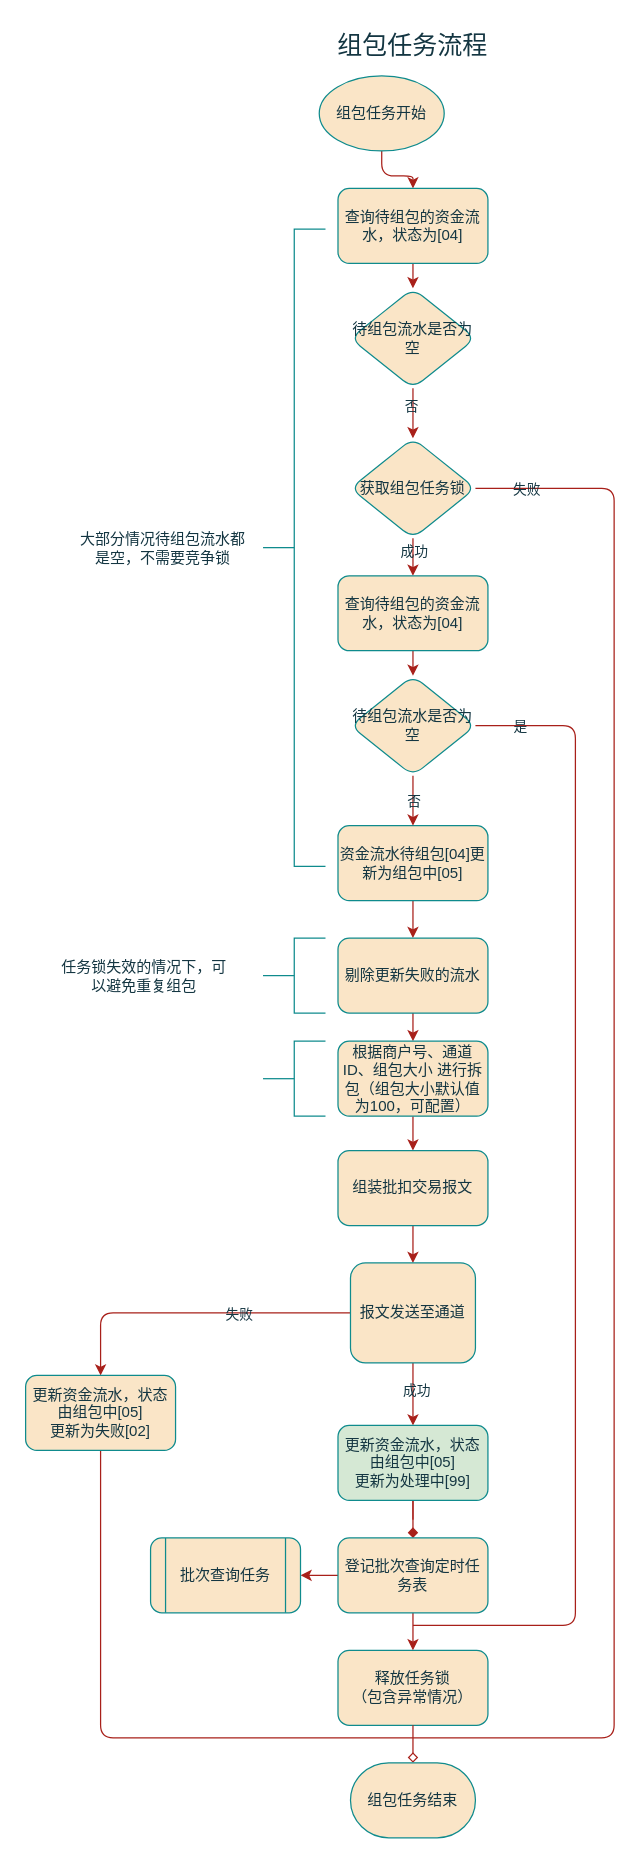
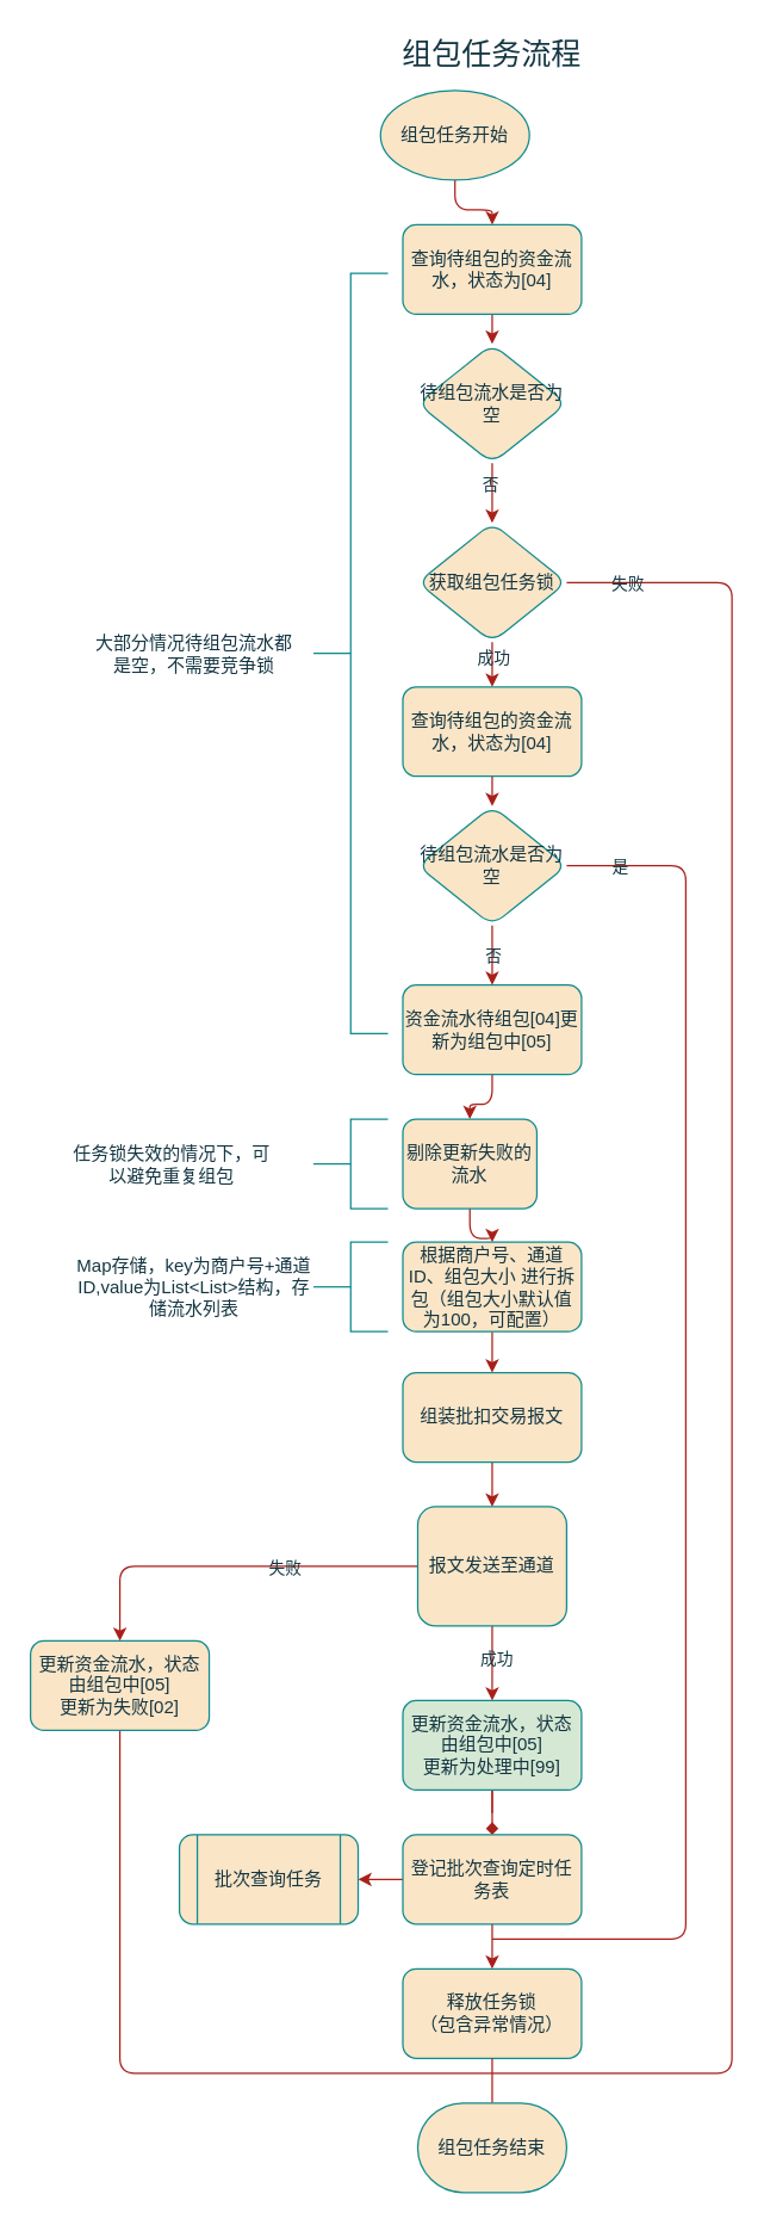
  <mxCell id="0" />
  <mxCell id="1" parent="0" />
  <mxCell id="2" value="" style="edgeStyle=orthogonalEdgeStyle;rounded=1;orthogonalLoop=1;jettySize=auto;html=1;labelBackgroundColor=none;fontColor=default;labelBorderColor=none;strokeColor=#A8201A;" edge="1" parent="1" source="3" target="10"><mxGeometry relative="1" as="geometry" /></mxCell>
  <mxCell id="3" value="组包任务开始" style="strokeWidth=1;html=1;shape=mxgraph.flowchart.start_1;whiteSpace=wrap;labelBackgroundColor=none;rounded=1;labelBorderColor=none;fillColor=#FAE5C7;strokeColor=#0F8B8D;fontColor=#143642;" vertex="1" parent="1"><mxGeometry x="255" y="60" width="100" height="60" as="geometry" /></mxCell>
  <mxCell id="4" value="" style="edgeStyle=orthogonalEdgeStyle;rounded=1;orthogonalLoop=1;jettySize=auto;html=1;labelBackgroundColor=none;fontColor=default;labelBorderColor=none;strokeColor=#A8201A;" edge="1" parent="1" source="8" target="17"><mxGeometry relative="1" as="geometry" /></mxCell>
  <mxCell id="5" value="成功" style="edgeLabel;html=1;align=center;verticalAlign=middle;resizable=0;points=[];labelBackgroundColor=none;rounded=1;labelBorderColor=none;fontColor=#143642;" vertex="1" connectable="0" parent="4"><mxGeometry x="-0.4" relative="1" as="geometry"><mxPoint y="-5" as="offset" /></mxGeometry></mxCell>
  <mxCell id="6" value="" style="edgeStyle=orthogonalEdgeStyle;rounded=1;orthogonalLoop=1;jettySize=auto;html=1;endArrow=none;endFill=0;labelBackgroundColor=none;strokeColor=#A8201A;fontColor=default;" edge="1" parent="1" source="8"><mxGeometry relative="1" as="geometry"><mxPoint x="330" y="1390" as="targetPoint" /><Array as="points"><mxPoint x="491" y="390" /></Array></mxGeometry></mxCell>
  <mxCell id="7" value="失败" style="edgeLabel;html=1;align=center;verticalAlign=middle;resizable=0;points=[];rounded=1;labelBackgroundColor=none;fontColor=#143642;" vertex="1" connectable="0" parent="6"><mxGeometry x="-0.236" relative="1" as="geometry"><mxPoint x="-71" y="-375" as="offset" /></mxGeometry></mxCell>
  <mxCell id="8" value="获取组包任务锁" style="rhombus;whiteSpace=wrap;html=1;strokeWidth=1;labelBackgroundColor=none;rounded=1;labelBorderColor=none;fillColor=#FAE5C7;strokeColor=#0F8B8D;fontColor=#143642;" vertex="1" parent="1"><mxGeometry x="280" y="350" width="100" height="80" as="geometry" /></mxCell>
  <mxCell id="9" value="" style="edgeStyle=orthogonalEdgeStyle;rounded=1;orthogonalLoop=1;jettySize=auto;html=1;labelBackgroundColor=none;fontColor=default;labelBorderColor=none;strokeColor=#A8201A;" edge="1" parent="1" source="10" target="13"><mxGeometry relative="1" as="geometry" /></mxCell>
  <mxCell id="10" value="查询待组包的资金流水，状态为[04]" style="whiteSpace=wrap;html=1;strokeWidth=1;labelBackgroundColor=none;rounded=1;labelBorderColor=none;fillColor=#FAE5C7;strokeColor=#0F8B8D;fontColor=#143642;" vertex="1" parent="1"><mxGeometry x="270" y="150" width="120" height="60" as="geometry" /></mxCell>
  <mxCell id="11" value="" style="edgeStyle=orthogonalEdgeStyle;rounded=1;orthogonalLoop=1;jettySize=auto;html=1;labelBackgroundColor=none;fontColor=default;labelBorderColor=none;strokeColor=#A8201A;" edge="1" parent="1" source="13" target="8"><mxGeometry relative="1" as="geometry" /></mxCell>
  <mxCell id="12" value="否" style="edgeLabel;html=1;align=center;verticalAlign=middle;resizable=0;points=[];labelBackgroundColor=none;rounded=1;labelBorderColor=none;fontColor=#143642;" vertex="1" connectable="0" parent="11"><mxGeometry x="-0.28" y="-2" relative="1" as="geometry"><mxPoint as="offset" /></mxGeometry></mxCell>
  <mxCell id="13" value="待组包流水是否为空" style="rhombus;whiteSpace=wrap;html=1;strokeWidth=1;labelBackgroundColor=none;rounded=1;labelBorderColor=none;fillColor=#FAE5C7;strokeColor=#0F8B8D;fontColor=#143642;" vertex="1" parent="1"><mxGeometry x="280" y="230" width="100" height="80" as="geometry" /></mxCell>
  <mxCell id="14" value="" style="edgeStyle=orthogonalEdgeStyle;rounded=1;orthogonalLoop=1;jettySize=auto;html=1;labelBackgroundColor=none;fontColor=default;labelBorderColor=none;strokeColor=#A8201A;" edge="1" parent="1" source="15" target="24"><mxGeometry relative="1" as="geometry" /></mxCell>
  <mxCell id="15" value="资金流水待组包[04]更新为组包中[05]" style="whiteSpace=wrap;html=1;strokeWidth=1;labelBackgroundColor=none;rounded=1;labelBorderColor=none;fillColor=#FAE5C7;strokeColor=#0F8B8D;fontColor=#143642;" vertex="1" parent="1"><mxGeometry x="270" y="660" width="120" height="60" as="geometry" /></mxCell>
  <mxCell id="16" value="" style="edgeStyle=orthogonalEdgeStyle;rounded=1;orthogonalLoop=1;jettySize=auto;html=1;labelBackgroundColor=none;fontColor=default;labelBorderColor=none;strokeColor=#A8201A;" edge="1" parent="1" source="17" target="22"><mxGeometry relative="1" as="geometry" /></mxCell>
  <mxCell id="17" value="查询待组包的资金流水，状态为[04]" style="whiteSpace=wrap;html=1;strokeWidth=1;labelBackgroundColor=none;rounded=1;labelBorderColor=none;fillColor=#FAE5C7;strokeColor=#0F8B8D;fontColor=#143642;" vertex="1" parent="1"><mxGeometry x="270" y="460" width="120" height="60" as="geometry" /></mxCell>
  <mxCell id="18" value="" style="edgeStyle=orthogonalEdgeStyle;rounded=1;orthogonalLoop=1;jettySize=auto;html=1;labelBackgroundColor=none;fontColor=default;labelBorderColor=none;strokeColor=#A8201A;" edge="1" parent="1" source="22" target="15"><mxGeometry relative="1" as="geometry" /></mxCell>
  <mxCell id="19" value="否" style="edgeLabel;html=1;align=center;verticalAlign=middle;resizable=0;points=[];labelBackgroundColor=none;rounded=1;labelBorderColor=none;fontColor=#143642;" vertex="1" connectable="0" parent="18"><mxGeometry x="-0.3" relative="1" as="geometry"><mxPoint y="6" as="offset" /></mxGeometry></mxCell>
  <mxCell id="20" value="" style="edgeStyle=orthogonalEdgeStyle;rounded=1;orthogonalLoop=1;jettySize=auto;html=1;endArrow=none;endFill=0;labelBackgroundColor=none;fontColor=default;labelBorderColor=none;strokeColor=#A8201A;" edge="1" parent="1" source="22"><mxGeometry relative="1" as="geometry"><mxPoint x="330" y="1300" as="targetPoint" /><Array as="points"><mxPoint x="460" y="580" /><mxPoint x="460" y="1300" /><mxPoint x="390" y="1300" /></Array></mxGeometry></mxCell>
  <mxCell id="21" value="是" style="edgeLabel;html=1;align=center;verticalAlign=middle;resizable=0;points=[];labelBackgroundColor=none;rounded=1;labelBorderColor=none;fontColor=#143642;" vertex="1" connectable="0" parent="20"><mxGeometry x="-0.924" relative="1" as="geometry"><mxPoint as="offset" /></mxGeometry></mxCell>
  <mxCell id="22" value="待组包流水是否为空" style="rhombus;whiteSpace=wrap;html=1;strokeWidth=1;labelBackgroundColor=none;rounded=1;labelBorderColor=none;fillColor=#FAE5C7;strokeColor=#0F8B8D;fontColor=#143642;" vertex="1" parent="1"><mxGeometry x="280" y="540" width="100" height="80" as="geometry" /></mxCell>
  <mxCell id="23" value="" style="edgeStyle=orthogonalEdgeStyle;rounded=1;orthogonalLoop=1;jettySize=auto;html=1;labelBackgroundColor=none;fontColor=default;labelBorderColor=none;strokeColor=#A8201A;" edge="1" parent="1" source="24" target="26"><mxGeometry relative="1" as="geometry" /></mxCell>
- <mxCell id="24" value="剔除更新失败的流水" style="whiteSpace=wrap;html=1;strokeWidth=1;labelBackgroundColor=none;rounded=1;labelBorderColor=none;fillColor=#FAE5C7;strokeColor=#0F8B8D;fontColor=#143642;" vertex="1" parent="1"><mxGeometry x="270" y="750" width="120" height="60" as="geometry" /></mxCell>
+ <mxCell id="24" value="剔除更新失败的流水" style="whiteSpace=wrap;html=1;strokeWidth=1;labelBackgroundColor=none;rounded=1;labelBorderColor=none;fillColor=#FAE5C7;strokeColor=#0F8B8D;fontColor=#143642;" vertex="1" parent="1"><mxGeometry x="270" y="750" width="90" height="60" as="geometry" /></mxCell>
  <mxCell id="25" value="" style="edgeStyle=orthogonalEdgeStyle;rounded=1;orthogonalLoop=1;jettySize=auto;html=1;labelBackgroundColor=none;fontColor=default;labelBorderColor=none;strokeColor=#A8201A;" edge="1" parent="1" source="26" target="32"><mxGeometry relative="1" as="geometry" /></mxCell>
  <mxCell id="26" value="根据商户号、通道ID、组包大小 进行拆包（组包大小默认值为100，可配置）" style="whiteSpace=wrap;html=1;strokeWidth=1;labelBackgroundColor=none;rounded=1;labelBorderColor=none;fillColor=#FAE5C7;strokeColor=#0F8B8D;fontColor=#143642;" vertex="1" parent="1"><mxGeometry x="270" y="832.5" width="120" height="60" as="geometry" /></mxCell>
  <mxCell id="27" value="" style="strokeWidth=1;html=1;shape=mxgraph.flowchart.annotation_2;align=left;labelPosition=right;pointerEvents=1;labelBackgroundColor=none;rounded=1;labelBorderColor=none;fillColor=#FAE5C7;strokeColor=#0F8B8D;fontColor=#143642;" vertex="1" parent="1"><mxGeometry x="210" y="750" width="50" height="60" as="geometry" /></mxCell>
  <mxCell id="28" value="任务锁失效的情况下，可以避免重复组包" style="text;html=1;strokeColor=none;fillColor=none;align=center;verticalAlign=middle;whiteSpace=wrap;rounded=1;fontSize=12;labelBackgroundColor=none;labelBorderColor=none;fontColor=#143642;" vertex="1" parent="1"><mxGeometry x="45" y="760" width="140" height="42.5" as="geometry" /></mxCell>
  <mxCell id="29" value="" style="strokeWidth=1;html=1;shape=mxgraph.flowchart.annotation_2;align=left;labelPosition=right;pointerEvents=1;labelBackgroundColor=none;rounded=1;labelBorderColor=none;fillColor=#FAE5C7;strokeColor=#0F8B8D;fontColor=#143642;" vertex="1" parent="1"><mxGeometry x="210" y="832.5" width="50" height="60" as="geometry" /></mxCell>
+ <mxCell id="30" value="Map存储，key为商户号+通道ID,value为List&amp;lt;List&amp;gt;结构，存储流水列表" style="text;html=1;strokeColor=none;fillColor=none;align=center;verticalAlign=middle;whiteSpace=wrap;rounded=1;fontSize=12;labelBackgroundColor=none;labelBorderColor=none;fontColor=#143642;" vertex="1" parent="1"><mxGeometry x="50" y="840" width="160" height="45" as="geometry" /></mxCell>
  <mxCell id="31" value="" style="edgeStyle=orthogonalEdgeStyle;rounded=1;orthogonalLoop=1;jettySize=auto;html=1;labelBackgroundColor=none;fontColor=default;labelBorderColor=none;strokeColor=#A8201A;" edge="1" parent="1" source="32" target="40"><mxGeometry relative="1" as="geometry" /></mxCell>
  <mxCell id="32" value="组装批扣交易报文" style="whiteSpace=wrap;html=1;strokeWidth=1;labelBackgroundColor=none;rounded=1;labelBorderColor=none;fillColor=#FAE5C7;strokeColor=#0F8B8D;fontColor=#143642;" vertex="1" parent="1"><mxGeometry x="270" y="920" width="120" height="60" as="geometry" /></mxCell>
  <mxCell id="33" value="" style="strokeWidth=1;html=1;shape=mxgraph.flowchart.annotation_2;align=left;labelPosition=right;pointerEvents=1;labelBackgroundColor=none;rounded=1;labelBorderColor=none;fillColor=#FAE5C7;strokeColor=#0F8B8D;fontColor=#143642;" vertex="1" parent="1"><mxGeometry x="210" y="182.5" width="50" height="510" as="geometry" /></mxCell>
  <mxCell id="34" value="大部分情况待组包流水都是空，不需要竞争锁" style="text;html=1;strokeColor=none;fillColor=none;align=center;verticalAlign=middle;whiteSpace=wrap;rounded=1;fontSize=12;labelBackgroundColor=none;labelBorderColor=none;fontColor=#143642;" vertex="1" parent="1"><mxGeometry x="60" y="402.5" width="140" height="70" as="geometry" /></mxCell>
  <mxCell id="35" value="" style="edgeStyle=orthogonalEdgeStyle;rounded=1;orthogonalLoop=1;jettySize=auto;html=1;labelBackgroundColor=none;fontColor=default;labelBorderColor=none;strokeColor=#A8201A;" edge="1" parent="1" source="40" target="42"><mxGeometry relative="1" as="geometry"><Array as="points"><mxPoint x="80" y="1050" /></Array></mxGeometry></mxCell>
  <mxCell id="36" value="失败" style="edgeLabel;html=1;align=center;verticalAlign=middle;resizable=0;points=[];labelBackgroundColor=none;rounded=1;labelBorderColor=none;fontColor=#143642;" vertex="1" connectable="0" parent="35"><mxGeometry x="0.114" y="-1" relative="1" as="geometry"><mxPoint x="49" y="1" as="offset" /></mxGeometry></mxCell>
  <mxCell id="37" value="" style="edgeStyle=orthogonalEdgeStyle;rounded=1;orthogonalLoop=1;jettySize=auto;html=1;labelBackgroundColor=none;fontColor=default;labelBorderColor=none;strokeColor=#A8201A;" edge="1" parent="1" source="52"><mxGeometry relative="1" as="geometry"><mxPoint x="330" y="1190" as="targetPoint" /></mxGeometry></mxCell>
  <mxCell id="38" value="" style="edgeStyle=orthogonalEdgeStyle;rounded=1;orthogonalLoop=1;jettySize=auto;html=1;labelBackgroundColor=none;strokeColor=#A8201A;fontColor=default;" edge="1" parent="1" source="40" target="52"><mxGeometry relative="1" as="geometry" /></mxCell>
  <mxCell id="39" value="成功" style="edgeLabel;html=1;align=center;verticalAlign=middle;resizable=0;points=[];rounded=1;labelBackgroundColor=none;fontColor=#143642;" vertex="1" connectable="0" parent="38"><mxGeometry x="-0.16" y="2" relative="1" as="geometry"><mxPoint as="offset" /></mxGeometry></mxCell>
  <mxCell id="40" value="报文发送至通道" style="whiteSpace=wrap;html=1;strokeWidth=1;labelBackgroundColor=none;labelBorderColor=none;fillColor=#FAE5C7;strokeColor=#0F8B8D;fontColor=#143642;rounded=1;" vertex="1" parent="1"><mxGeometry x="280" y="1010" width="100" height="80" as="geometry" /></mxCell>
  <mxCell id="41" value="" style="edgeStyle=orthogonalEdgeStyle;rounded=1;orthogonalLoop=1;jettySize=auto;html=1;strokeColor=#A8201A;fontColor=#143642;fillColor=#FAE5C7;endArrow=none;endFill=0;" edge="1" parent="1" source="42"><mxGeometry relative="1" as="geometry"><mxPoint x="330" y="1390" as="targetPoint" /><Array as="points"><mxPoint x="80" y="1390" /></Array></mxGeometry></mxCell>
  <mxCell id="42" value="更新资金流水，状态&lt;br&gt;由组包中[05]&lt;br&gt;更新为失败[02]" style="whiteSpace=wrap;html=1;strokeWidth=1;labelBackgroundColor=none;rounded=1;labelBorderColor=none;fillColor=#FAE5C7;strokeColor=#0F8B8D;fontColor=#143642;" vertex="1" parent="1"><mxGeometry x="20" y="1100" width="120" height="60" as="geometry" /></mxCell>
  <mxCell id="43" value="" style="edgeStyle=orthogonalEdgeStyle;rounded=1;orthogonalLoop=1;jettySize=auto;html=1;labelBackgroundColor=none;fontColor=default;labelBorderColor=none;strokeColor=#A8201A;endArrow=diamond;" edge="1" parent="1" source="52" target="47"><mxGeometry relative="1" as="geometry" /></mxCell>
  <mxCell id="44" value="释放任务锁&lt;br&gt;（包含异常情况）" style="whiteSpace=wrap;html=1;strokeWidth=1;labelBackgroundColor=none;rounded=1;labelBorderColor=none;fillColor=#FAE5C7;strokeColor=#0F8B8D;fontColor=#143642;" vertex="1" parent="1"><mxGeometry x="270" y="1320" width="120" height="60" as="geometry" /></mxCell>
  <mxCell id="45" value="" style="edgeStyle=orthogonalEdgeStyle;rounded=1;orthogonalLoop=1;jettySize=auto;html=1;labelBackgroundColor=none;fontColor=default;labelBorderColor=none;strokeColor=#A8201A;" edge="1" parent="1" source="47" target="48"><mxGeometry relative="1" as="geometry" /></mxCell>
  <mxCell id="46" value="" style="edgeStyle=orthogonalEdgeStyle;rounded=1;orthogonalLoop=1;jettySize=auto;html=1;labelBackgroundColor=none;fontColor=default;labelBorderColor=none;strokeColor=#A8201A;" edge="1" parent="1" source="47" target="44"><mxGeometry relative="1" as="geometry" /></mxCell>
  <mxCell id="47" value="登记批次查询定时任务表" style="whiteSpace=wrap;html=1;strokeWidth=1;labelBackgroundColor=none;rounded=1;labelBorderColor=none;fillColor=#FAE5C7;strokeColor=#0F8B8D;fontColor=#143642;" vertex="1" parent="1"><mxGeometry x="270" y="1230" width="120" height="60" as="geometry" /></mxCell>
  <mxCell id="48" value="批次查询任务" style="shape=process;whiteSpace=wrap;html=1;backgroundOutline=1;strokeWidth=1;labelBackgroundColor=none;rounded=1;labelBorderColor=none;fillColor=#FAE5C7;strokeColor=#0F8B8D;fontColor=#143642;" vertex="1" parent="1"><mxGeometry x="120" y="1230" width="120" height="60" as="geometry" /></mxCell>
- <mxCell id="49" value="" style="edgeStyle=orthogonalEdgeStyle;rounded=1;orthogonalLoop=1;jettySize=auto;html=1;endArrow=diamond;endFill=0;labelBackgroundColor=none;fontColor=default;labelBorderColor=none;strokeColor=#A8201A;" edge="1" parent="1" source="44" target="50"><mxGeometry relative="1" as="geometry"><mxPoint x="330" y="1440" as="sourcePoint" /><mxPoint x="330" y="1550" as="targetPoint" /></mxGeometry></mxCell>
+ <mxCell id="49" value="" style="edgeStyle=orthogonalEdgeStyle;rounded=1;orthogonalLoop=1;jettySize=auto;html=1;endArrow=none;endFill=0;labelBackgroundColor=none;fontColor=default;labelBorderColor=none;strokeColor=#A8201A;" edge="1" parent="1" source="44" target="50"><mxGeometry relative="1" as="geometry"><mxPoint x="330" y="1440" as="sourcePoint" /><mxPoint x="330" y="1550" as="targetPoint" /></mxGeometry></mxCell>
  <mxCell id="50" value="组包任务结束" style="strokeWidth=1;html=1;shape=mxgraph.flowchart.terminator;whiteSpace=wrap;labelBackgroundColor=none;rounded=1;labelBorderColor=none;fillColor=#FAE5C7;strokeColor=#0F8B8D;fontColor=#143642;" vertex="1" parent="1"><mxGeometry x="280" y="1410" width="100" height="60" as="geometry" /></mxCell>
  <mxCell id="51" value="组包任务流程" style="text;html=1;strokeColor=none;fillColor=none;align=center;verticalAlign=middle;whiteSpace=wrap;rounded=1;fontSize=20;labelBackgroundColor=none;labelBorderColor=none;fontColor=#143642;" vertex="1" parent="1"><mxGeometry x="240" y="20" width="180" height="30" as="geometry" /></mxCell>
  <mxCell id="52" value="更新资金流水，状态&lt;br&gt;由组包中[05]&lt;br&gt;更新为处理中[99]" style="whiteSpace=wrap;html=1;strokeWidth=1;labelBackgroundColor=none;rounded=1;labelBorderColor=none;fillColor=#d5e8d4;strokeColor=#0F8B8D;fontColor=#143642;" vertex="1" parent="1"><mxGeometry x="270" y="1140" width="120" height="60" as="geometry" /></mxCell>
